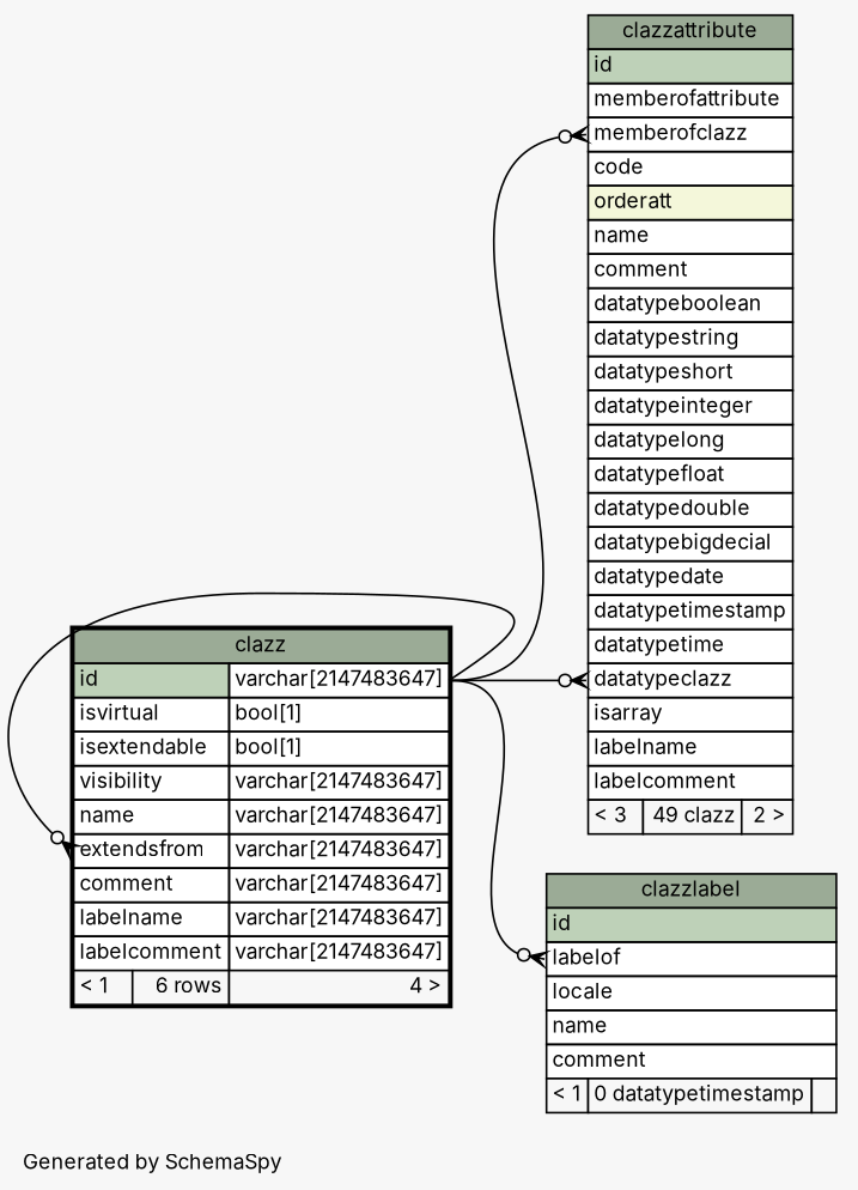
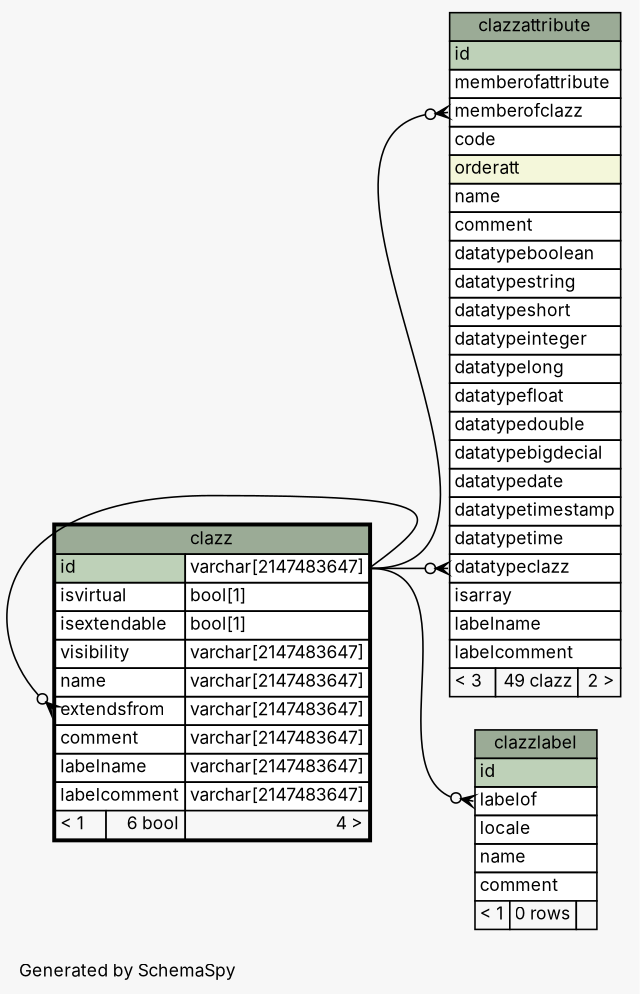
  digraph {
    bgcolor="#f7f7f7"
    fontname=Inter
    fontsize=11
    label="\nGenerated by SchemaSpy"
    labeljust=l
    nodesep=0.18
    rankdir=RL
    ranksep=0.46
    node [fontname=Inter fontsize=11 shape=plaintext]
    edge [arrowhead=none arrowsize=0.8 arrowtail=crowodot dir=back fontname=Inter headport="id.type:e"]
-   n1 [label=<     <TABLE BORDER="2" CELLBORDER="1" CELLSPACING="0" BGCOLOR="#ffffff">       <TR><TD COLSPAN="3" BGCOLOR="#9bab96" ALIGN="CENTER">clazz</TD></TR>       <TR><TD PORT="id" COLSPAN="2" BGCOLOR="#bed1b8" ALIGN="LEFT">id</TD><TD PORT="id.type" ALIGN="LEFT">varchar[2147483647]</TD></TR>       <TR><TD PORT="isvirtual" COLSPAN="2" ALIGN="LEFT">isvirtual</TD><TD PORT="isvirtual.type" ALIGN="LEFT">bool[1]</TD></TR>       <TR><TD PORT="isextendable" COLSPAN="2" ALIGN="LEFT">isextendable</TD><TD PORT="isextendable.type" ALIGN="LEFT">bool[1]</TD></TR>       <TR><TD PORT="visibility" COLSPAN="2" ALIGN="LEFT">visibility</TD><TD PORT="visibility.type" ALIGN="LEFT">varchar[2147483647]</TD></TR>       <TR><TD PORT="name" COLSPAN="2" ALIGN="LEFT">name</TD><TD PORT="name.type" ALIGN="LEFT">varchar[2147483647]</TD></TR>       <TR><TD PORT="extendsfrom" COLSPAN="2" ALIGN="LEFT">extendsfrom</TD><TD PORT="extendsfrom.type" ALIGN="LEFT">varchar[2147483647]</TD></TR>       <TR><TD PORT="comment" COLSPAN="2" ALIGN="LEFT">comment</TD><TD PORT="comment.type" ALIGN="LEFT">varchar[2147483647]</TD></TR>       <TR><TD PORT="labelname" COLSPAN="2" ALIGN="LEFT">labelname</TD><TD PORT="labelname.type" ALIGN="LEFT">varchar[2147483647]</TD></TR>       <TR><TD PORT="labelcomment" COLSPAN="2" ALIGN="LEFT">labelcomment</TD><TD PORT="labelcomment.type" ALIGN="LEFT">varchar[2147483647]</TD></TR>       <TR><TD ALIGN="LEFT" BGCOLOR="#f7f7f7">&lt; 1</TD><TD ALIGN="RIGHT" BGCOLOR="#f7f7f7">6 rows</TD><TD ALIGN="RIGHT" BGCOLOR="#f7f7f7">4 &gt;</TD></TR>     </TABLE>>]
+   n1 [label=<     <TABLE BORDER="2" CELLBORDER="1" CELLSPACING="0" BGCOLOR="#ffffff">       <TR><TD COLSPAN="3" BGCOLOR="#9bab96" ALIGN="CENTER">clazz</TD></TR>       <TR><TD PORT="id" COLSPAN="2" BGCOLOR="#bed1b8" ALIGN="LEFT">id</TD><TD PORT="id.type" ALIGN="LEFT">varchar[2147483647]</TD></TR>       <TR><TD PORT="isvirtual" COLSPAN="2" ALIGN="LEFT">isvirtual</TD><TD PORT="isvirtual.type" ALIGN="LEFT">bool[1]</TD></TR>       <TR><TD PORT="isextendable" COLSPAN="2" ALIGN="LEFT">isextendable</TD><TD PORT="isextendable.type" ALIGN="LEFT">bool[1]</TD></TR>       <TR><TD PORT="visibility" COLSPAN="2" ALIGN="LEFT">visibility</TD><TD PORT="visibility.type" ALIGN="LEFT">varchar[2147483647]</TD></TR>       <TR><TD PORT="name" COLSPAN="2" ALIGN="LEFT">name</TD><TD PORT="name.type" ALIGN="LEFT">varchar[2147483647]</TD></TR>       <TR><TD PORT="extendsfrom" COLSPAN="2" ALIGN="LEFT">extendsfrom</TD><TD PORT="extendsfrom.type" ALIGN="LEFT">varchar[2147483647]</TD></TR>       <TR><TD PORT="comment" COLSPAN="2" ALIGN="LEFT">comment</TD><TD PORT="comment.type" ALIGN="LEFT">varchar[2147483647]</TD></TR>       <TR><TD PORT="labelname" COLSPAN="2" ALIGN="LEFT">labelname</TD><TD PORT="labelname.type" ALIGN="LEFT">varchar[2147483647]</TD></TR>       <TR><TD PORT="labelcomment" COLSPAN="2" ALIGN="LEFT">labelcomment</TD><TD PORT="labelcomment.type" ALIGN="LEFT">varchar[2147483647]</TD></TR>       <TR><TD ALIGN="LEFT" BGCOLOR="#f7f7f7">&lt; 1</TD><TD ALIGN="RIGHT" BGCOLOR="#f7f7f7">6 bool</TD><TD ALIGN="RIGHT" BGCOLOR="#f7f7f7">4 &gt;</TD></TR>     </TABLE>>]
    n2 [label=<     <TABLE BORDER="0" CELLBORDER="1" CELLSPACING="0" BGCOLOR="#ffffff">       <TR><TD COLSPAN="3" BGCOLOR="#9bab96" ALIGN="CENTER">clazzattribute</TD></TR>       <TR><TD PORT="id" COLSPAN="3" BGCOLOR="#bed1b8" ALIGN="LEFT">id</TD></TR>       <TR><TD PORT="memberofattribute" COLSPAN="3" ALIGN="LEFT">memberofattribute</TD></TR>       <TR><TD PORT="memberofclazz" COLSPAN="3" ALIGN="LEFT">memberofclazz</TD></TR>       <TR><TD PORT="code" COLSPAN="3" ALIGN="LEFT">code</TD></TR>       <TR><TD PORT="orderatt" COLSPAN="3" BGCOLOR="#f4f7da" ALIGN="LEFT">orderatt</TD></TR>       <TR><TD PORT="name" COLSPAN="3" ALIGN="LEFT">name</TD></TR>       <TR><TD PORT="comment" COLSPAN="3" ALIGN="LEFT">comment</TD></TR>       <TR><TD PORT="datatypeboolean" COLSPAN="3" ALIGN="LEFT">datatypeboolean</TD></TR>       <TR><TD PORT="datatypestring" COLSPAN="3" ALIGN="LEFT">datatypestring</TD></TR>       <TR><TD PORT="datatypeshort" COLSPAN="3" ALIGN="LEFT">datatypeshort</TD></TR>       <TR><TD PORT="datatypeinteger" COLSPAN="3" ALIGN="LEFT">datatypeinteger</TD></TR>       <TR><TD PORT="datatypelong" COLSPAN="3" ALIGN="LEFT">datatypelong</TD></TR>       <TR><TD PORT="datatypefloat" COLSPAN="3" ALIGN="LEFT">datatypefloat</TD></TR>       <TR><TD PORT="datatypedouble" COLSPAN="3" ALIGN="LEFT">datatypedouble</TD></TR>       <TR><TD PORT="datatypebigdecial" COLSPAN="3" ALIGN="LEFT">datatypebigdecial</TD></TR>       <TR><TD PORT="datatypedate" COLSPAN="3" ALIGN="LEFT">datatypedate</TD></TR>       <TR><TD PORT="datatypetimestamp" COLSPAN="3" ALIGN="LEFT">datatypetimestamp</TD></TR>       <TR><TD PORT="datatypetime" COLSPAN="3" ALIGN="LEFT">datatypetime</TD></TR>       <TR><TD PORT="datatypeclazz" COLSPAN="3" ALIGN="LEFT">datatypeclazz</TD></TR>       <TR><TD PORT="isarray" COLSPAN="3" ALIGN="LEFT">isarray</TD></TR>       <TR><TD PORT="labelname" COLSPAN="3" ALIGN="LEFT">labelname</TD></TR>       <TR><TD PORT="labelcomment" COLSPAN="3" ALIGN="LEFT">labelcomment</TD></TR>       <TR><TD ALIGN="LEFT" BGCOLOR="#f7f7f7">&lt; 3</TD><TD ALIGN="RIGHT" BGCOLOR="#f7f7f7">49 clazz</TD><TD ALIGN="RIGHT" BGCOLOR="#f7f7f7">2 &gt;</TD></TR>     </TABLE>>]
-   n3 [label=<     <TABLE BORDER="0" CELLBORDER="1" CELLSPACING="0" BGCOLOR="#ffffff">       <TR><TD COLSPAN="3" BGCOLOR="#9bab96" ALIGN="CENTER">clazzlabel</TD></TR>       <TR><TD PORT="id" COLSPAN="3" BGCOLOR="#bed1b8" ALIGN="LEFT">id</TD></TR>       <TR><TD PORT="labelof" COLSPAN="3" ALIGN="LEFT">labelof</TD></TR>       <TR><TD PORT="locale" COLSPAN="3" ALIGN="LEFT">locale</TD></TR>       <TR><TD PORT="name" COLSPAN="3" ALIGN="LEFT">name</TD></TR>       <TR><TD PORT="comment" COLSPAN="3" ALIGN="LEFT">comment</TD></TR>       <TR><TD ALIGN="LEFT" BGCOLOR="#f7f7f7">&lt; 1</TD><TD ALIGN="RIGHT" BGCOLOR="#f7f7f7">0 datatypetimestamp</TD><TD ALIGN="RIGHT" BGCOLOR="#f7f7f7">  </TD></TR>     </TABLE>>]
+   n3 [label=<     <TABLE BORDER="0" CELLBORDER="1" CELLSPACING="0" BGCOLOR="#ffffff">       <TR><TD COLSPAN="3" BGCOLOR="#9bab96" ALIGN="CENTER">clazzlabel</TD></TR>       <TR><TD PORT="id" COLSPAN="3" BGCOLOR="#bed1b8" ALIGN="LEFT">id</TD></TR>       <TR><TD PORT="labelof" COLSPAN="3" ALIGN="LEFT">labelof</TD></TR>       <TR><TD PORT="locale" COLSPAN="3" ALIGN="LEFT">locale</TD></TR>       <TR><TD PORT="name" COLSPAN="3" ALIGN="LEFT">name</TD></TR>       <TR><TD PORT="comment" COLSPAN="3" ALIGN="LEFT">comment</TD></TR>       <TR><TD ALIGN="LEFT" BGCOLOR="#f7f7f7">&lt; 1</TD><TD ALIGN="RIGHT" BGCOLOR="#f7f7f7">0 rows</TD><TD ALIGN="RIGHT" BGCOLOR="#f7f7f7">  </TD></TR>     </TABLE>>]
    n1 -> n1 [tailport="extendsfrom:w"]
    n2 -> n1 [tailport="datatypeclazz:w"]
    n2 -> n1 [tailport="memberofclazz:w"]
    n3 -> n1 [tailport="labelof:w"]
  }
